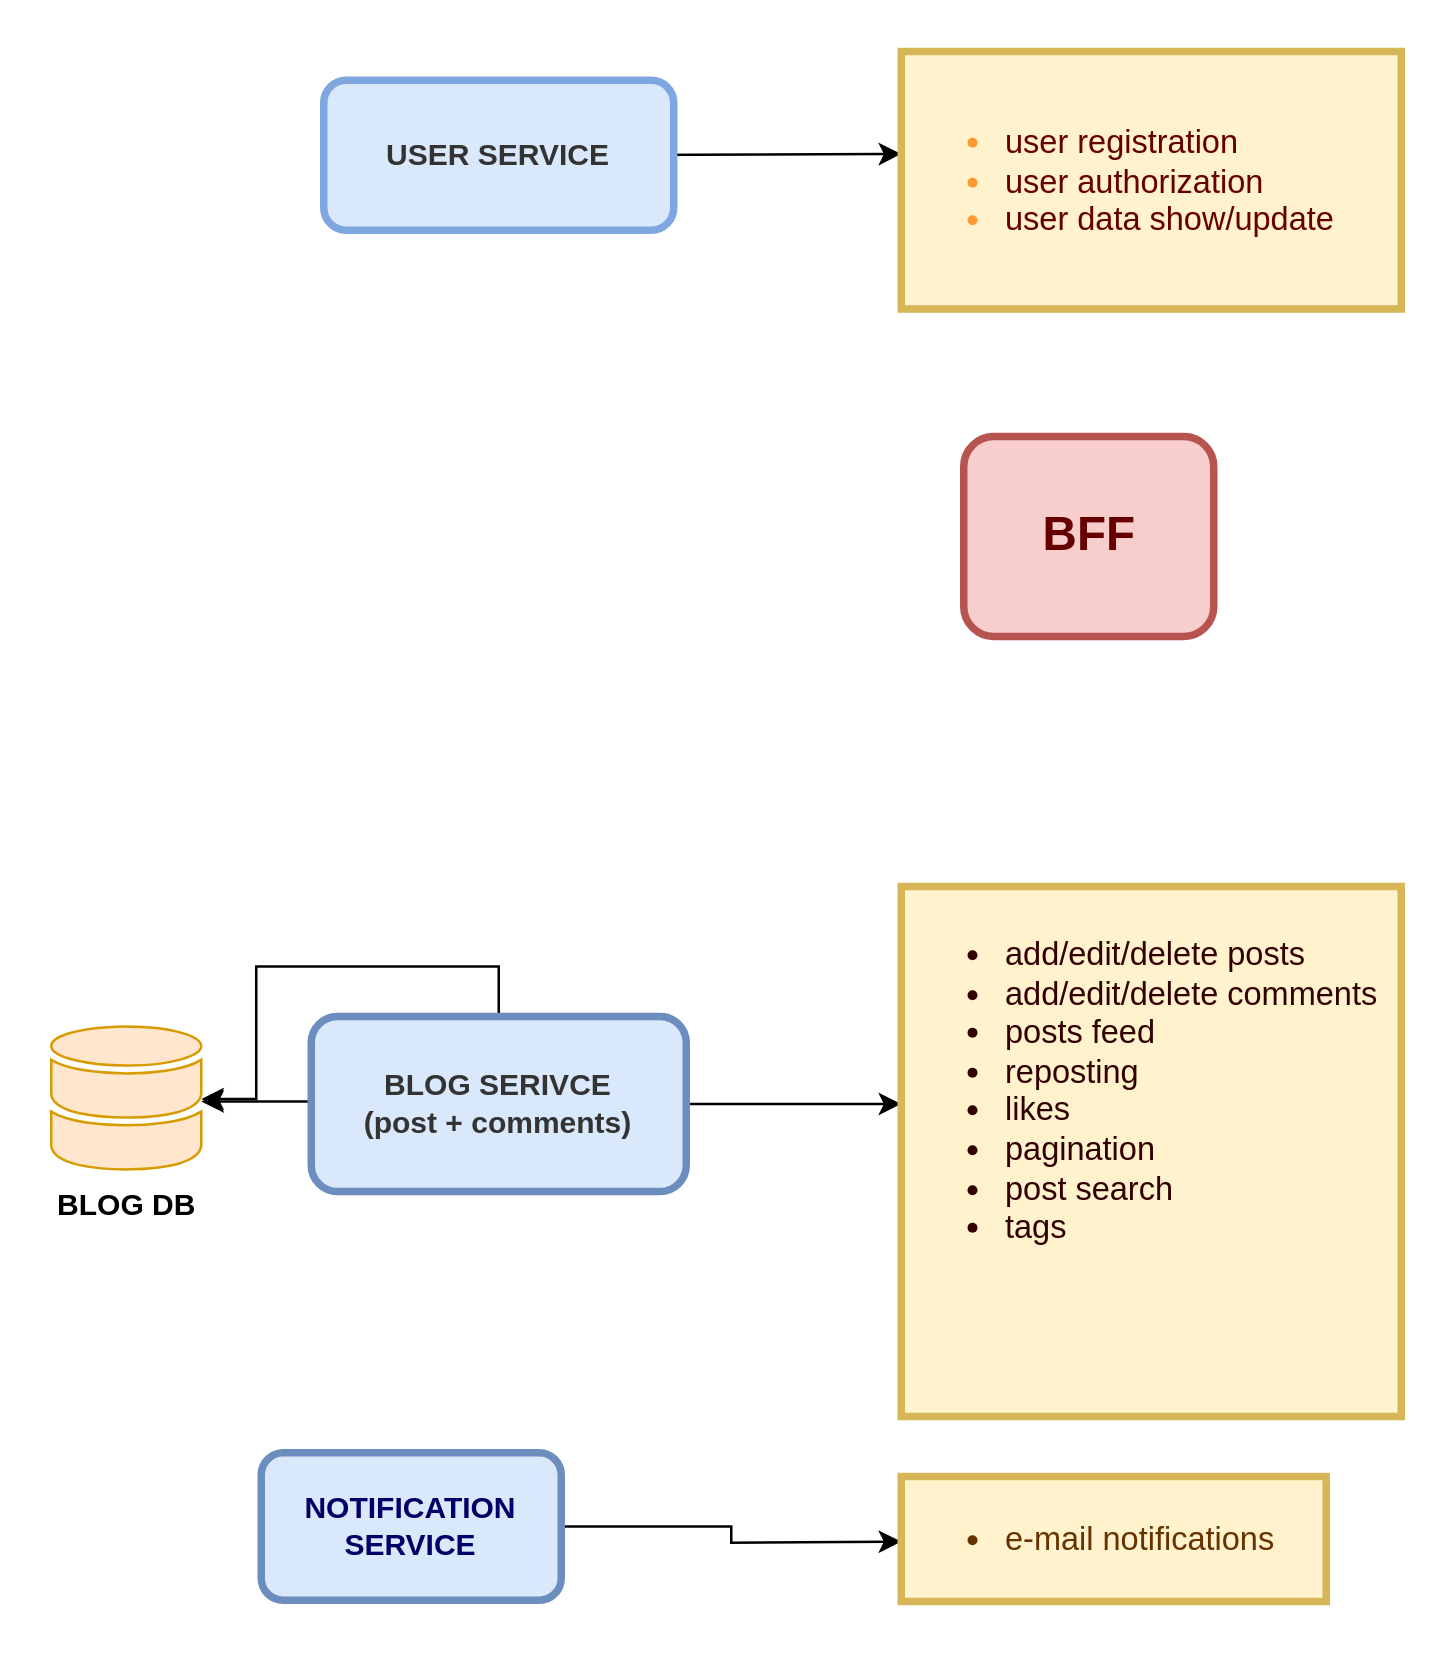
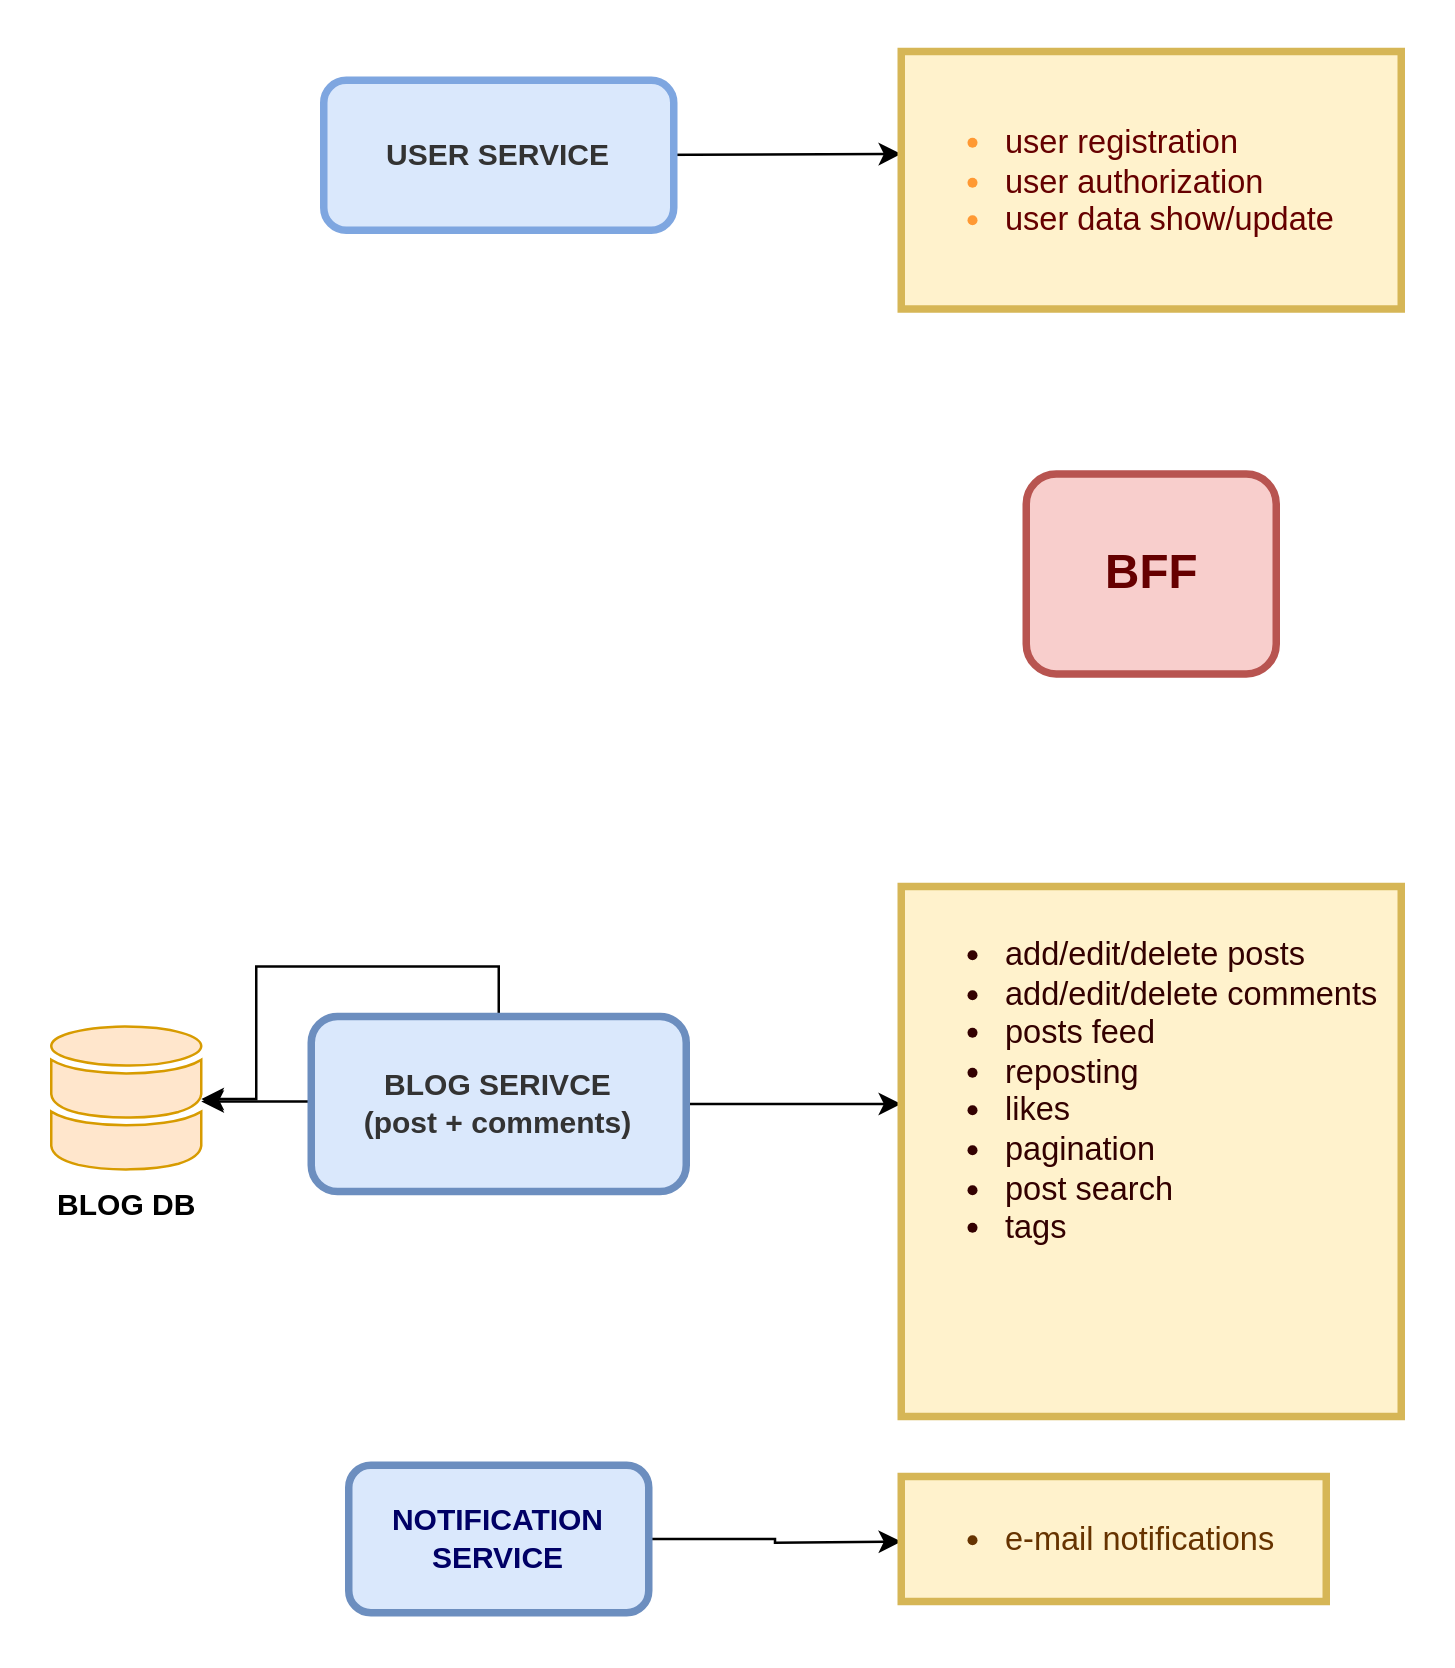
  <mxCell id="0" />
  <mxCell id="1" parent="0" />
  <mxCell id="2" style="edgeStyle=orthogonalEdgeStyle;rounded=0;orthogonalLoop=1;jettySize=auto;html=1;exitX=1;exitY=0.5;exitDx=0;exitDy=0;" parent="1" source="3" edge="1"><mxGeometry relative="1" as="geometry"><mxPoint x="230" y="62" as="sourcePoint" /><mxPoint x="360" y="61" as="targetPoint" /><Array as="points"><mxPoint x="220" y="61" /></Array></mxGeometry></mxCell>
  <mxCell id="3" value="USER SERVICE" style="rounded=1;whiteSpace=wrap;html=1;strokeColor=#7EA6E0;fillColor=#dae8fc;sketch=0;glass=0;shadow=0;fillStyle=auto;strokeWidth=3;fontStyle=1;fontColor=#333333;" parent="1" vertex="1"><mxGeometry x="129" y="31.5" width="140" height="60" as="geometry" /></mxCell>
  <mxCell id="4" style="edgeStyle=orthogonalEdgeStyle;rounded=0;orthogonalLoop=1;jettySize=auto;html=1;" parent="1" source="7" edge="1"><mxGeometry relative="1" as="geometry"><mxPoint x="360" y="441" as="targetPoint" /><Array as="points"><mxPoint x="340" y="441" /><mxPoint x="340" y="441" /></Array></mxGeometry></mxCell>
  <mxCell id="5" style="edgeStyle=orthogonalEdgeStyle;rounded=0;orthogonalLoop=1;jettySize=auto;html=1;" parent="1" target="10" edge="1"><mxGeometry relative="1" as="geometry"><mxPoint x="150" y="440" as="sourcePoint" /><mxPoint x="90" y="436" as="targetPoint" /><Array as="points"><mxPoint x="90" y="440" /><mxPoint x="90" y="440" /></Array></mxGeometry></mxCell>
  <mxCell id="6" style="edgeStyle=orthogonalEdgeStyle;rounded=0;orthogonalLoop=1;jettySize=auto;html=1;exitX=0.5;exitY=0;exitDx=0;exitDy=0;fontSize=13;fontColor=default;" parent="1" source="7" target="10" edge="1"><mxGeometry relative="1" as="geometry" /></mxCell>
  <mxCell id="7" value="BLOG SERIVCE&lt;br&gt;(post + comments)" style="rounded=1;whiteSpace=wrap;html=1;strokeColor=#6c8ebf;fillColor=#dae8fc;strokeWidth=3;fontStyle=1;fontColor=#333333;" parent="1" vertex="1"><mxGeometry x="124" y="406" width="150" height="70" as="geometry" /></mxCell>
  <mxCell id="8" value="&lt;br&gt;" style="edgeStyle=orthogonalEdgeStyle;rounded=0;orthogonalLoop=1;jettySize=auto;html=1;" parent="1" source="9" edge="1"><mxGeometry relative="1" as="geometry"><mxPoint x="360" y="616" as="targetPoint" /></mxGeometry></mxCell>
- <mxCell id="9" value="&lt;font color=&quot;#000066&quot;&gt;NOTIFICATION SERVICE&lt;/font&gt;" style="rounded=1;whiteSpace=wrap;html=1;fillColor=#dae8fc;strokeColor=#6c8ebf;strokeWidth=3;fontStyle=1" parent="1" vertex="1"><mxGeometry x="104" y="580.5" width="120" height="59" as="geometry" /></mxCell>
+ <mxCell id="9" value="&lt;font color=&quot;#000066&quot;&gt;NOTIFICATION SERVICE&lt;/font&gt;" style="rounded=1;whiteSpace=wrap;html=1;fillColor=#dae8fc;strokeColor=#6c8ebf;strokeWidth=3;fontStyle=1" parent="1" vertex="1"><mxGeometry x="139" y="585.5" width="120" height="59" as="geometry" /></mxCell>
  <mxCell id="10" value="&lt;div&gt;BLOG DB&lt;/div&gt;" style="sketch=0;shadow=0;dashed=0;html=1;strokeColor=#d79b00;labelPosition=center;verticalLabelPosition=bottom;verticalAlign=top;outlineConnect=0;align=center;shape=mxgraph.office.databases.database_mini_2;fillColor=#ffe6cc;rounded=1;glass=0;fillStyle=auto;strokeWidth=1;fontStyle=1" parent="1" vertex="1"><mxGeometry x="20" y="410" width="60" height="58" as="geometry" /></mxCell>
  <mxCell id="11" value="&lt;ul&gt;&lt;li&gt;add/edit/delete posts&lt;br&gt;&lt;/li&gt;&lt;li&gt;add/edit/delete comments&lt;/li&gt;&lt;li&gt;posts feed&lt;/li&gt;&lt;li&gt;reposting&lt;/li&gt;&lt;li&gt;likes&lt;/li&gt;&lt;li&gt;pagination&lt;/li&gt;&lt;li&gt;post search&lt;/li&gt;&lt;li&gt;&lt;div&gt;tags&lt;br style=&quot;font-size: 13px;&quot;&gt;&lt;/div&gt;&lt;br&gt;&lt;/li&gt;&lt;/ul&gt;" style="text;strokeColor=#d6b656;fillColor=#fff2cc;html=1;whiteSpace=wrap;verticalAlign=top;overflow=hidden;rounded=0;shadow=0;glass=0;labelBackgroundColor=none;labelBorderColor=none;sketch=0;fillStyle=auto;strokeWidth=3;fontSize=13;align=left;fontColor=#330000;" parent="1" vertex="1"><mxGeometry x="360" y="354" width="200" height="212" as="geometry" /></mxCell>
  <mxCell id="12" value="&lt;ul&gt;&lt;li&gt;&lt;font color=&quot;#660000&quot;&gt;user registration&lt;br&gt;&lt;/font&gt;&lt;/li&gt;&lt;li&gt;&lt;font color=&quot;#660000&quot;&gt;user authorization&lt;/font&gt;&lt;/li&gt;&lt;li&gt;&lt;font color=&quot;#660000&quot;&gt;user data show/update&lt;/font&gt;&lt;/li&gt;&lt;/ul&gt;" style="text;strokeColor=#d6b656;fillColor=#fff2cc;html=1;whiteSpace=wrap;verticalAlign=middle;overflow=hidden;rounded=0;shadow=0;glass=0;labelBackgroundColor=none;labelBorderColor=none;sketch=0;fillStyle=auto;strokeWidth=3;fontSize=13;fontColor=#FF9933;" parent="1" vertex="1"><mxGeometry x="360" y="20" width="200" height="103" as="geometry" /></mxCell>
  <mxCell id="13" value="&lt;ul&gt;&lt;li&gt;e-mail notifications&lt;br&gt;&lt;/li&gt;&lt;/ul&gt;" style="text;strokeColor=#d6b656;fillColor=#fff2cc;html=1;whiteSpace=wrap;verticalAlign=middle;overflow=hidden;rounded=0;shadow=0;glass=0;labelBackgroundColor=none;labelBorderColor=none;sketch=0;fillStyle=auto;strokeWidth=3;fontSize=13;fontColor=#663300;" parent="1" vertex="1"><mxGeometry x="360" y="590" width="170" height="50" as="geometry" /></mxCell>
- <mxCell id="14" value="BFF" style="text;strokeColor=#b85450;fillColor=#f8cecc;html=1;fontSize=19;fontStyle=1;verticalAlign=middle;align=center;rounded=1;shadow=0;glass=0;labelBackgroundColor=none;labelBorderColor=none;sketch=0;fillStyle=auto;strokeWidth=3;fontColor=#660000;" parent="1" vertex="1"><mxGeometry x="385" y="174" width="100" height="80" as="geometry" /></mxCell>
+ <mxCell id="14" value="BFF" style="text;strokeColor=#b85450;fillColor=#f8cecc;html=1;fontSize=19;fontStyle=1;verticalAlign=middle;align=center;rounded=1;shadow=0;glass=0;labelBackgroundColor=none;labelBorderColor=none;sketch=0;fillStyle=auto;strokeWidth=3;fontColor=#660000;" parent="1" vertex="1"><mxGeometry x="410" y="189" width="100" height="80" as="geometry" /></mxCell>
